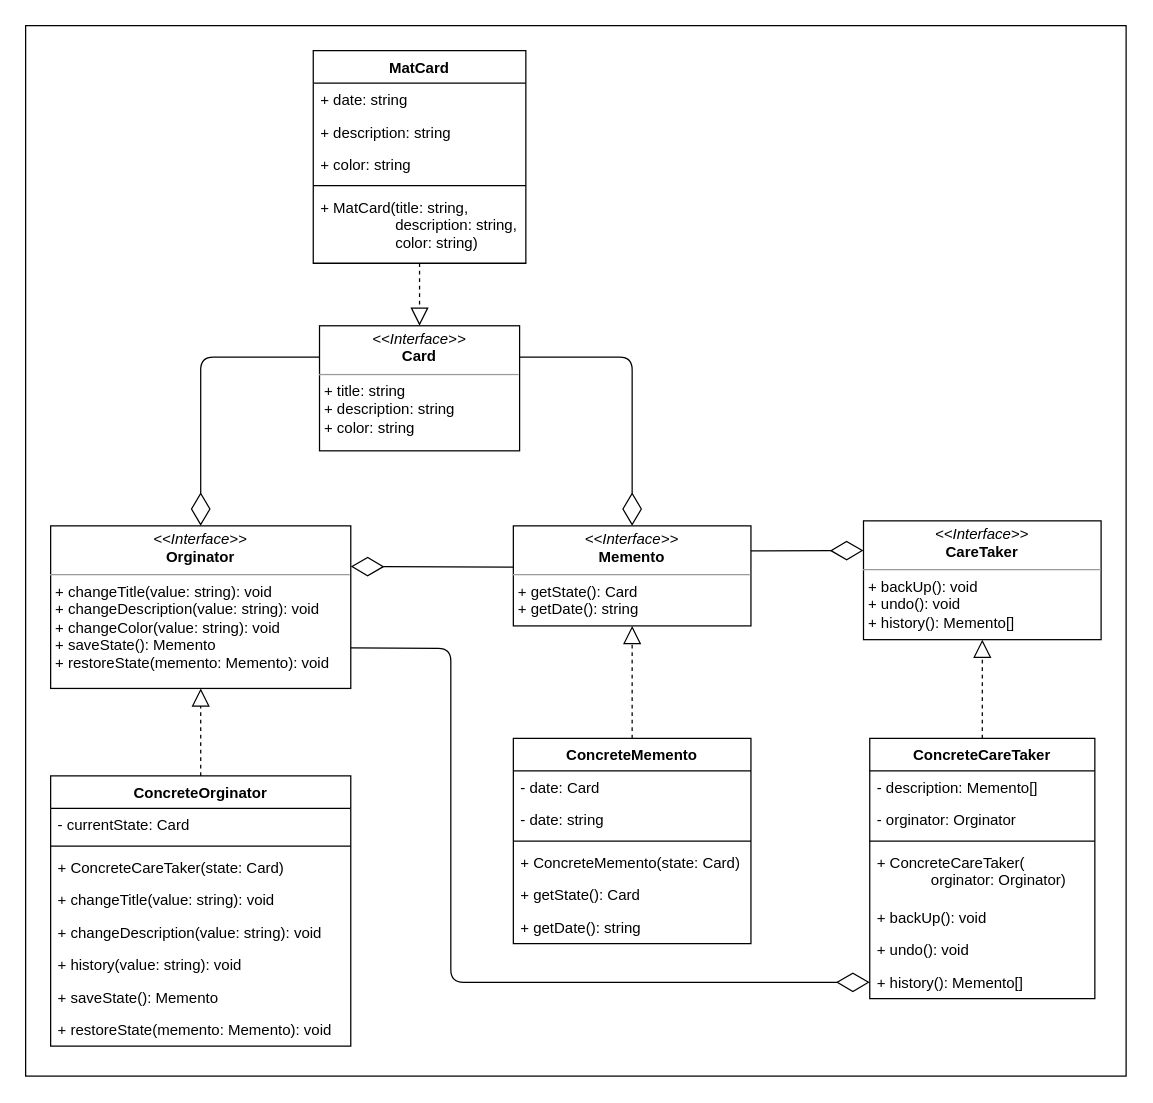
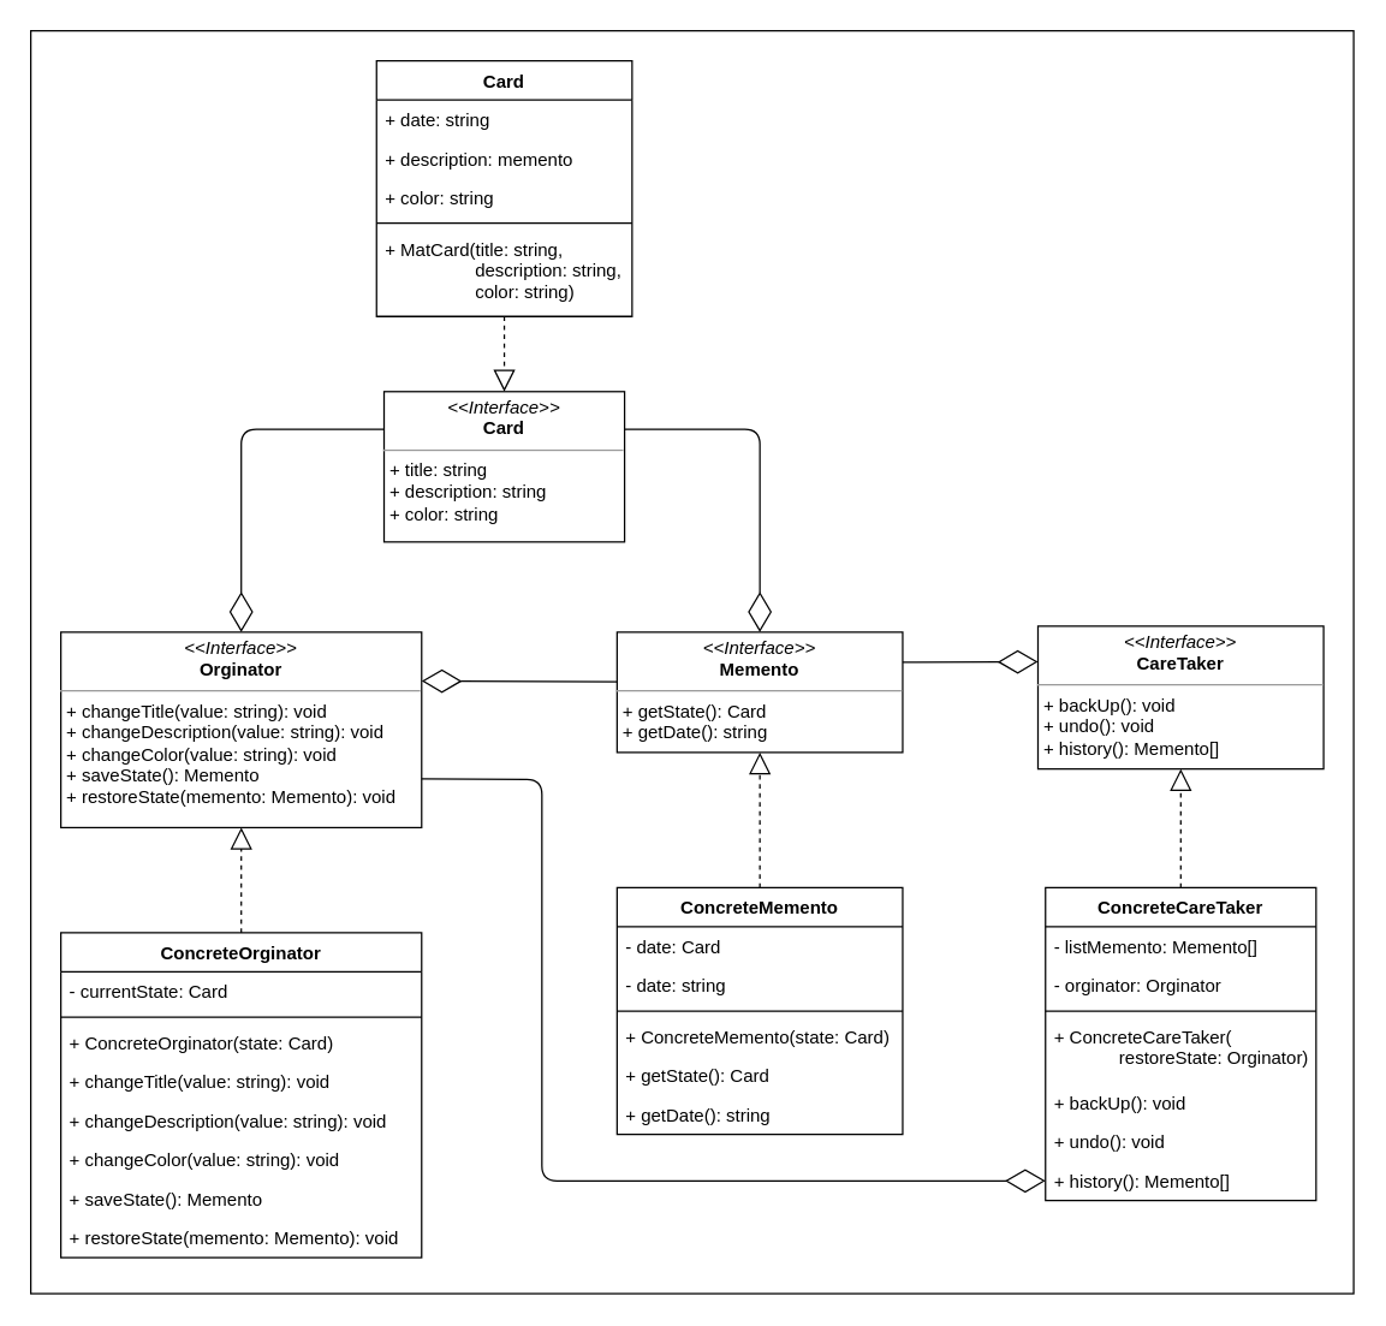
  <mxCell id="0" />
  <mxCell id="1" parent="0" />
  <mxCell id="2" value="" style="rounded=0;whiteSpace=wrap;html=1;" vertex="1" parent="1"><mxGeometry x="20" y="20" width="880" height="840" as="geometry" /></mxCell>
  <mxCell id="3" value="&lt;p style=&quot;margin: 0px ; margin-top: 4px ; text-align: center&quot;&gt;&lt;i&gt;&amp;lt;&amp;lt;Interface&amp;gt;&amp;gt;&lt;/i&gt;&lt;br&gt;&lt;b&gt;Orginator&lt;/b&gt;&lt;/p&gt;&lt;hr size=&quot;1&quot;&gt;&lt;p style=&quot;margin: 0px ; margin-left: 4px&quot;&gt;+ changeTitle(value: string): void&lt;/p&gt;&lt;p style=&quot;margin: 0px ; margin-left: 4px&quot;&gt;+ changeDescription(value: string): void&lt;/p&gt;&lt;p style=&quot;margin: 0px ; margin-left: 4px&quot;&gt;+ changeColor(value: string): void&lt;/p&gt;&lt;p style=&quot;margin: 0px ; margin-left: 4px&quot;&gt;+ saveState(): Memento&lt;/p&gt;&lt;p style=&quot;margin: 0px ; margin-left: 4px&quot;&gt;+ restoreState(memento: Memento): void&lt;/p&gt;" style="verticalAlign=top;align=left;overflow=fill;fontSize=12;fontFamily=Helvetica;html=1;" vertex="1" parent="1"><mxGeometry x="40" y="420" width="240" height="130" as="geometry" /></mxCell>
  <mxCell id="4" value="ConcreteOrginator" style="swimlane;fontStyle=1;align=center;verticalAlign=top;childLayout=stackLayout;horizontal=1;startSize=26;horizontalStack=0;resizeParent=1;resizeParentMax=0;resizeLast=0;collapsible=1;marginBottom=0;" vertex="1" parent="1"><mxGeometry x="40" y="620" width="240" height="216" as="geometry" /></mxCell>
  <mxCell id="5" value="- currentState: Card" style="text;strokeColor=none;fillColor=none;align=left;verticalAlign=top;spacingLeft=4;spacingRight=4;overflow=hidden;rotatable=0;points=[[0,0.5],[1,0.5]];portConstraint=eastwest;" vertex="1" parent="4"><mxGeometry y="26" width="240" height="26" as="geometry" /></mxCell>
  <mxCell id="6" value="" style="line;strokeWidth=1;fillColor=none;align=left;verticalAlign=middle;spacingTop=-1;spacingLeft=3;spacingRight=3;rotatable=0;labelPosition=right;points=[];portConstraint=eastwest;" vertex="1" parent="4"><mxGeometry y="52" width="240" height="8" as="geometry" /></mxCell>
- <mxCell id="7" value="+ ConcreteCareTaker(state: Card)" style="text;strokeColor=none;fillColor=none;align=left;verticalAlign=top;spacingLeft=4;spacingRight=4;overflow=hidden;rotatable=0;points=[[0,0.5],[1,0.5]];portConstraint=eastwest;" vertex="1" parent="4"><mxGeometry y="60" width="240" height="26" as="geometry" /></mxCell>
+ <mxCell id="7" value="+ ConcreteOrginator(state: Card)" style="text;strokeColor=none;fillColor=none;align=left;verticalAlign=top;spacingLeft=4;spacingRight=4;overflow=hidden;rotatable=0;points=[[0,0.5],[1,0.5]];portConstraint=eastwest;" vertex="1" parent="4"><mxGeometry y="60" width="240" height="26" as="geometry" /></mxCell>
  <mxCell id="8" value="+ changeTitle(value: string): void" style="text;strokeColor=none;fillColor=none;align=left;verticalAlign=top;spacingLeft=4;spacingRight=4;overflow=hidden;rotatable=0;points=[[0,0.5],[1,0.5]];portConstraint=eastwest;" vertex="1" parent="4"><mxGeometry y="86" width="240" height="26" as="geometry" /></mxCell>
  <mxCell id="9" value="+ changeDescription(value: string): void" style="text;strokeColor=none;fillColor=none;align=left;verticalAlign=top;spacingLeft=4;spacingRight=4;overflow=hidden;rotatable=0;points=[[0,0.5],[1,0.5]];portConstraint=eastwest;" vertex="1" parent="4"><mxGeometry y="112" width="240" height="26" as="geometry" /></mxCell>
- <mxCell id="10" value="+ history(value: string): void" style="text;strokeColor=none;fillColor=none;align=left;verticalAlign=top;spacingLeft=4;spacingRight=4;overflow=hidden;rotatable=0;points=[[0,0.5],[1,0.5]];portConstraint=eastwest;" vertex="1" parent="4"><mxGeometry y="138" width="240" height="26" as="geometry" /></mxCell>
+ <mxCell id="10" value="+ changeColor(value: string): void" style="text;strokeColor=none;fillColor=none;align=left;verticalAlign=top;spacingLeft=4;spacingRight=4;overflow=hidden;rotatable=0;points=[[0,0.5],[1,0.5]];portConstraint=eastwest;" vertex="1" parent="4"><mxGeometry y="138" width="240" height="26" as="geometry" /></mxCell>
  <mxCell id="11" value="+ saveState(): Memento" style="text;strokeColor=none;fillColor=none;align=left;verticalAlign=top;spacingLeft=4;spacingRight=4;overflow=hidden;rotatable=0;points=[[0,0.5],[1,0.5]];portConstraint=eastwest;" vertex="1" parent="4"><mxGeometry y="164" width="240" height="26" as="geometry" /></mxCell>
  <mxCell id="12" value="+ restoreState(memento: Memento): void" style="text;strokeColor=none;fillColor=none;align=left;verticalAlign=top;spacingLeft=4;spacingRight=4;overflow=hidden;rotatable=0;points=[[0,0.5],[1,0.5]];portConstraint=eastwest;" vertex="1" parent="4"><mxGeometry y="190" width="240" height="26" as="geometry" /></mxCell>
  <mxCell id="13" value="" style="endArrow=block;dashed=1;endFill=0;endSize=12;html=1;entryX=0.5;entryY=1;entryDx=0;entryDy=0;exitX=0.5;exitY=0;exitDx=0;exitDy=0;" edge="1" parent="1" source="4" target="3"><mxGeometry width="160" relative="1" as="geometry"><mxPoint x="390" y="740" as="sourcePoint" /><mxPoint x="550" y="740" as="targetPoint" /></mxGeometry></mxCell>
  <mxCell id="14" value="&lt;p style=&quot;margin: 0px ; margin-top: 4px ; text-align: center&quot;&gt;&lt;i&gt;&amp;lt;&amp;lt;Interface&amp;gt;&amp;gt;&lt;/i&gt;&lt;br&gt;&lt;b&gt;Memento&lt;/b&gt;&lt;/p&gt;&lt;hr size=&quot;1&quot;&gt;&lt;p style=&quot;margin: 0px ; margin-left: 4px&quot;&gt;+ getState(): Card&lt;/p&gt;&lt;p style=&quot;margin: 0px ; margin-left: 4px&quot;&gt;+ getDate(): string&lt;/p&gt;" style="verticalAlign=top;align=left;overflow=fill;fontSize=12;fontFamily=Helvetica;html=1;" vertex="1" parent="1"><mxGeometry x="410" y="420" width="190" height="80" as="geometry" /></mxCell>
  <mxCell id="15" value="ConcreteMemento" style="swimlane;fontStyle=1;align=center;verticalAlign=top;childLayout=stackLayout;horizontal=1;startSize=26;horizontalStack=0;resizeParent=1;resizeParentMax=0;resizeLast=0;collapsible=1;marginBottom=0;" vertex="1" parent="1"><mxGeometry x="410" y="590" width="190" height="164" as="geometry" /></mxCell>
  <mxCell id="16" value="- date: Card" style="text;strokeColor=none;fillColor=none;align=left;verticalAlign=top;spacingLeft=4;spacingRight=4;overflow=hidden;rotatable=0;points=[[0,0.5],[1,0.5]];portConstraint=eastwest;" vertex="1" parent="15"><mxGeometry y="26" width="190" height="26" as="geometry" /></mxCell>
  <mxCell id="17" value="- date: string" style="text;strokeColor=none;fillColor=none;align=left;verticalAlign=top;spacingLeft=4;spacingRight=4;overflow=hidden;rotatable=0;points=[[0,0.5],[1,0.5]];portConstraint=eastwest;" vertex="1" parent="15"><mxGeometry y="52" width="190" height="26" as="geometry" /></mxCell>
  <mxCell id="18" value="" style="line;strokeWidth=1;fillColor=none;align=left;verticalAlign=middle;spacingTop=-1;spacingLeft=3;spacingRight=3;rotatable=0;labelPosition=right;points=[];portConstraint=eastwest;" vertex="1" parent="15"><mxGeometry y="78" width="190" height="8" as="geometry" /></mxCell>
  <mxCell id="19" value="+ ConcreteMemento(state: Card)" style="text;strokeColor=none;fillColor=none;align=left;verticalAlign=top;spacingLeft=4;spacingRight=4;overflow=hidden;rotatable=0;points=[[0,0.5],[1,0.5]];portConstraint=eastwest;" vertex="1" parent="15"><mxGeometry y="86" width="190" height="26" as="geometry" /></mxCell>
  <mxCell id="20" value="+ getState(): Card" style="text;strokeColor=none;fillColor=none;align=left;verticalAlign=top;spacingLeft=4;spacingRight=4;overflow=hidden;rotatable=0;points=[[0,0.5],[1,0.5]];portConstraint=eastwest;" vertex="1" parent="15"><mxGeometry y="112" width="190" height="26" as="geometry" /></mxCell>
  <mxCell id="21" value="+ getDate(): string" style="text;strokeColor=none;fillColor=none;align=left;verticalAlign=top;spacingLeft=4;spacingRight=4;overflow=hidden;rotatable=0;points=[[0,0.5],[1,0.5]];portConstraint=eastwest;" vertex="1" parent="15"><mxGeometry y="138" width="190" height="26" as="geometry" /></mxCell>
  <mxCell id="22" value="" style="endArrow=block;dashed=1;endFill=0;endSize=12;html=1;entryX=0.5;entryY=1;entryDx=0;entryDy=0;exitX=0.5;exitY=0;exitDx=0;exitDy=0;" edge="1" parent="1" source="15" target="14"><mxGeometry width="160" relative="1" as="geometry"><mxPoint x="480" y="910" as="sourcePoint" /><mxPoint x="640" y="910" as="targetPoint" /></mxGeometry></mxCell>
  <mxCell id="23" value="" style="endArrow=diamondThin;endFill=0;endSize=24;html=1;entryX=1;entryY=0.25;entryDx=0;entryDy=0;" edge="1" parent="1" target="3"><mxGeometry width="160" relative="1" as="geometry"><mxPoint x="410" y="453" as="sourcePoint" /><mxPoint x="370" y="580" as="targetPoint" /></mxGeometry></mxCell>
  <mxCell id="24" value="&lt;p style=&quot;margin: 0px ; margin-top: 4px ; text-align: center&quot;&gt;&lt;i&gt;&amp;lt;&amp;lt;Interface&amp;gt;&amp;gt;&lt;/i&gt;&lt;br&gt;&lt;b&gt;Card&lt;/b&gt;&lt;/p&gt;&lt;hr size=&quot;1&quot;&gt;&lt;p style=&quot;margin: 0px ; margin-left: 4px&quot;&gt;+ title: string&lt;/p&gt;&lt;p style=&quot;margin: 0px ; margin-left: 4px&quot;&gt;+ description: string&lt;/p&gt;&lt;p style=&quot;margin: 0px ; margin-left: 4px&quot;&gt;+ color: string&lt;/p&gt;" style="verticalAlign=top;align=left;overflow=fill;fontSize=12;fontFamily=Helvetica;html=1;" vertex="1" parent="1"><mxGeometry x="255" y="260" width="160" height="100" as="geometry" /></mxCell>
- <mxCell id="25" value="MatCard" style="swimlane;fontStyle=1;align=center;verticalAlign=top;childLayout=stackLayout;horizontal=1;startSize=26;horizontalStack=0;resizeParent=1;resizeParentMax=0;resizeLast=0;collapsible=1;marginBottom=0;" vertex="1" parent="1"><mxGeometry x="250" y="40" width="170" height="170" as="geometry" /></mxCell>
+ <mxCell id="25" value="Card" style="swimlane;fontStyle=1;align=center;verticalAlign=top;childLayout=stackLayout;horizontal=1;startSize=26;horizontalStack=0;resizeParent=1;resizeParentMax=0;resizeLast=0;collapsible=1;marginBottom=0;" vertex="1" parent="1"><mxGeometry x="250" y="40" width="170" height="170" as="geometry" /></mxCell>
  <mxCell id="26" value="+ date: string" style="text;strokeColor=none;fillColor=none;align=left;verticalAlign=top;spacingLeft=4;spacingRight=4;overflow=hidden;rotatable=0;points=[[0,0.5],[1,0.5]];portConstraint=eastwest;" vertex="1" parent="25"><mxGeometry y="26" width="170" height="26" as="geometry" /></mxCell>
- <mxCell id="27" value="+ description: string" style="text;strokeColor=none;fillColor=none;align=left;verticalAlign=top;spacingLeft=4;spacingRight=4;overflow=hidden;rotatable=0;points=[[0,0.5],[1,0.5]];portConstraint=eastwest;" vertex="1" parent="25"><mxGeometry y="52" width="170" height="26" as="geometry" /></mxCell>
+ <mxCell id="27" value="+ description: memento" style="text;strokeColor=none;fillColor=none;align=left;verticalAlign=top;spacingLeft=4;spacingRight=4;overflow=hidden;rotatable=0;points=[[0,0.5],[1,0.5]];portConstraint=eastwest;" vertex="1" parent="25"><mxGeometry y="52" width="170" height="26" as="geometry" /></mxCell>
  <mxCell id="28" value="+ color: string" style="text;strokeColor=none;fillColor=none;align=left;verticalAlign=top;spacingLeft=4;spacingRight=4;overflow=hidden;rotatable=0;points=[[0,0.5],[1,0.5]];portConstraint=eastwest;" vertex="1" parent="25"><mxGeometry y="78" width="170" height="26" as="geometry" /></mxCell>
  <mxCell id="29" value="" style="line;strokeWidth=1;fillColor=none;align=left;verticalAlign=middle;spacingTop=-1;spacingLeft=3;spacingRight=3;rotatable=0;labelPosition=right;points=[];portConstraint=eastwest;" vertex="1" parent="25"><mxGeometry y="104" width="170" height="8" as="geometry" /></mxCell>
  <mxCell id="30" value="+ MatCard(title: string, &#10;                  description: string, &#10;                  color: string)" style="text;strokeColor=none;fillColor=none;align=left;verticalAlign=top;spacingLeft=4;spacingRight=4;overflow=hidden;rotatable=0;points=[[0,0.5],[1,0.5]];portConstraint=eastwest;" vertex="1" parent="25"><mxGeometry y="112" width="170" height="58" as="geometry" /></mxCell>
  <mxCell id="31" value="" style="endArrow=block;dashed=1;endFill=0;endSize=12;html=1;entryX=0.5;entryY=0;entryDx=0;entryDy=0;exitX=0.5;exitY=1;exitDx=0;exitDy=0;exitPerimeter=0;" edge="1" parent="1" source="30" target="24"><mxGeometry width="160" relative="1" as="geometry"><mxPoint x="-85" y="280" as="sourcePoint" /><mxPoint x="75" y="280" as="targetPoint" /></mxGeometry></mxCell>
  <mxCell id="32" value="" style="endArrow=diamondThin;endFill=0;endSize=24;html=1;entryX=0.5;entryY=0;entryDx=0;entryDy=0;exitX=0;exitY=0.25;exitDx=0;exitDy=0;" edge="1" parent="1" source="24" target="3"><mxGeometry width="160" relative="1" as="geometry"><mxPoint x="60" y="310" as="sourcePoint" /><mxPoint x="220" y="310" as="targetPoint" /><Array as="points"><mxPoint x="160" y="285" /></Array></mxGeometry></mxCell>
  <mxCell id="33" value="" style="endArrow=diamondThin;endFill=0;endSize=24;html=1;entryX=0.5;entryY=0;entryDx=0;entryDy=0;exitX=1;exitY=0.25;exitDx=0;exitDy=0;" edge="1" parent="1" source="24" target="14"><mxGeometry width="160" relative="1" as="geometry"><mxPoint x="480" y="350" as="sourcePoint" /><mxPoint x="640" y="350" as="targetPoint" /><Array as="points"><mxPoint x="505" y="285" /></Array></mxGeometry></mxCell>
  <mxCell id="34" value="&lt;p style=&quot;margin: 0px ; margin-top: 4px ; text-align: center&quot;&gt;&lt;i&gt;&amp;lt;&amp;lt;Interface&amp;gt;&amp;gt;&lt;/i&gt;&lt;br&gt;&lt;b&gt;CareTaker&lt;/b&gt;&lt;/p&gt;&lt;hr size=&quot;1&quot;&gt;&lt;p style=&quot;margin: 0px ; margin-left: 4px&quot;&gt;+ backUp(): void&lt;/p&gt;&lt;p style=&quot;margin: 0px ; margin-left: 4px&quot;&gt;+ undo(): void&lt;/p&gt;&lt;p style=&quot;margin: 0px ; margin-left: 4px&quot;&gt;+ history(): Memento[]&lt;/p&gt;" style="verticalAlign=top;align=left;overflow=fill;fontSize=12;fontFamily=Helvetica;html=1;" vertex="1" parent="1"><mxGeometry x="690" y="416" width="190" height="95" as="geometry" /></mxCell>
  <mxCell id="35" value="" style="endArrow=diamondThin;endFill=0;endSize=24;html=1;entryX=0;entryY=0.25;entryDx=0;entryDy=0;exitX=1;exitY=0.25;exitDx=0;exitDy=0;" edge="1" parent="1" source="14" target="34"><mxGeometry width="160" relative="1" as="geometry"><mxPoint x="610" y="460" as="sourcePoint" /><mxPoint x="880" y="660" as="targetPoint" /></mxGeometry></mxCell>
  <mxCell id="36" value="ConcreteCareTaker" style="swimlane;fontStyle=1;align=center;verticalAlign=top;childLayout=stackLayout;horizontal=1;startSize=26;horizontalStack=0;resizeParent=1;resizeParentMax=0;resizeLast=0;collapsible=1;marginBottom=0;" vertex="1" parent="1"><mxGeometry x="695" y="590" width="180" height="208" as="geometry" /></mxCell>
- <mxCell id="37" value="- description: Memento[]" style="text;strokeColor=none;fillColor=none;align=left;verticalAlign=top;spacingLeft=4;spacingRight=4;overflow=hidden;rotatable=0;points=[[0,0.5],[1,0.5]];portConstraint=eastwest;" vertex="1" parent="36"><mxGeometry y="26" width="180" height="26" as="geometry" /></mxCell>
+ <mxCell id="37" value="- listMemento: Memento[]" style="text;strokeColor=none;fillColor=none;align=left;verticalAlign=top;spacingLeft=4;spacingRight=4;overflow=hidden;rotatable=0;points=[[0,0.5],[1,0.5]];portConstraint=eastwest;" vertex="1" parent="36"><mxGeometry y="26" width="180" height="26" as="geometry" /></mxCell>
  <mxCell id="38" value="- orginator: Orginator" style="text;strokeColor=none;fillColor=none;align=left;verticalAlign=top;spacingLeft=4;spacingRight=4;overflow=hidden;rotatable=0;points=[[0,0.5],[1,0.5]];portConstraint=eastwest;" vertex="1" parent="36"><mxGeometry y="52" width="180" height="26" as="geometry" /></mxCell>
  <mxCell id="39" value="" style="line;strokeWidth=1;fillColor=none;align=left;verticalAlign=middle;spacingTop=-1;spacingLeft=3;spacingRight=3;rotatable=0;labelPosition=right;points=[];portConstraint=eastwest;" vertex="1" parent="36"><mxGeometry y="78" width="180" height="8" as="geometry" /></mxCell>
- <mxCell id="40" value="+ ConcreteCareTaker(&#10;             orginator: Orginator)" style="text;strokeColor=none;fillColor=none;align=left;verticalAlign=top;spacingLeft=4;spacingRight=4;overflow=hidden;rotatable=0;points=[[0,0.5],[1,0.5]];portConstraint=eastwest;" vertex="1" parent="36"><mxGeometry y="86" width="180" height="44" as="geometry" /></mxCell>
+ <mxCell id="40" value="+ ConcreteCareTaker(&#10;             restoreState: Orginator)" style="text;strokeColor=none;fillColor=none;align=left;verticalAlign=top;spacingLeft=4;spacingRight=4;overflow=hidden;rotatable=0;points=[[0,0.5],[1,0.5]];portConstraint=eastwest;" vertex="1" parent="36"><mxGeometry y="86" width="180" height="44" as="geometry" /></mxCell>
  <mxCell id="41" value="+ backUp(): void" style="text;strokeColor=none;fillColor=none;align=left;verticalAlign=top;spacingLeft=4;spacingRight=4;overflow=hidden;rotatable=0;points=[[0,0.5],[1,0.5]];portConstraint=eastwest;" vertex="1" parent="36"><mxGeometry y="130" width="180" height="26" as="geometry" /></mxCell>
  <mxCell id="42" value="+ undo(): void" style="text;strokeColor=none;fillColor=none;align=left;verticalAlign=top;spacingLeft=4;spacingRight=4;overflow=hidden;rotatable=0;points=[[0,0.5],[1,0.5]];portConstraint=eastwest;" vertex="1" parent="36"><mxGeometry y="156" width="180" height="26" as="geometry" /></mxCell>
  <mxCell id="43" value="+ history(): Memento[]" style="text;strokeColor=none;fillColor=none;align=left;verticalAlign=top;spacingLeft=4;spacingRight=4;overflow=hidden;rotatable=0;points=[[0,0.5],[1,0.5]];portConstraint=eastwest;" vertex="1" parent="36"><mxGeometry y="182" width="180" height="26" as="geometry" /></mxCell>
  <mxCell id="44" value="" style="endArrow=block;dashed=1;endFill=0;endSize=12;html=1;entryX=0.5;entryY=1;entryDx=0;entryDy=0;exitX=0.5;exitY=0;exitDx=0;exitDy=0;" edge="1" parent="1" source="36" target="34"><mxGeometry width="160" relative="1" as="geometry"><mxPoint x="800" y="870" as="sourcePoint" /><mxPoint x="960" y="870" as="targetPoint" /></mxGeometry></mxCell>
  <mxCell id="45" value="" style="endArrow=diamondThin;endFill=0;endSize=24;html=1;entryX=0;entryY=0.5;entryDx=0;entryDy=0;exitX=1;exitY=0.75;exitDx=0;exitDy=0;" edge="1" parent="1" source="3" target="43"><mxGeometry width="160" relative="1" as="geometry"><mxPoint x="500" y="830" as="sourcePoint" /><mxPoint x="660" y="830" as="targetPoint" /><Array as="points"><mxPoint x="360" y="518" /><mxPoint x="360" y="785" /></Array></mxGeometry></mxCell>
